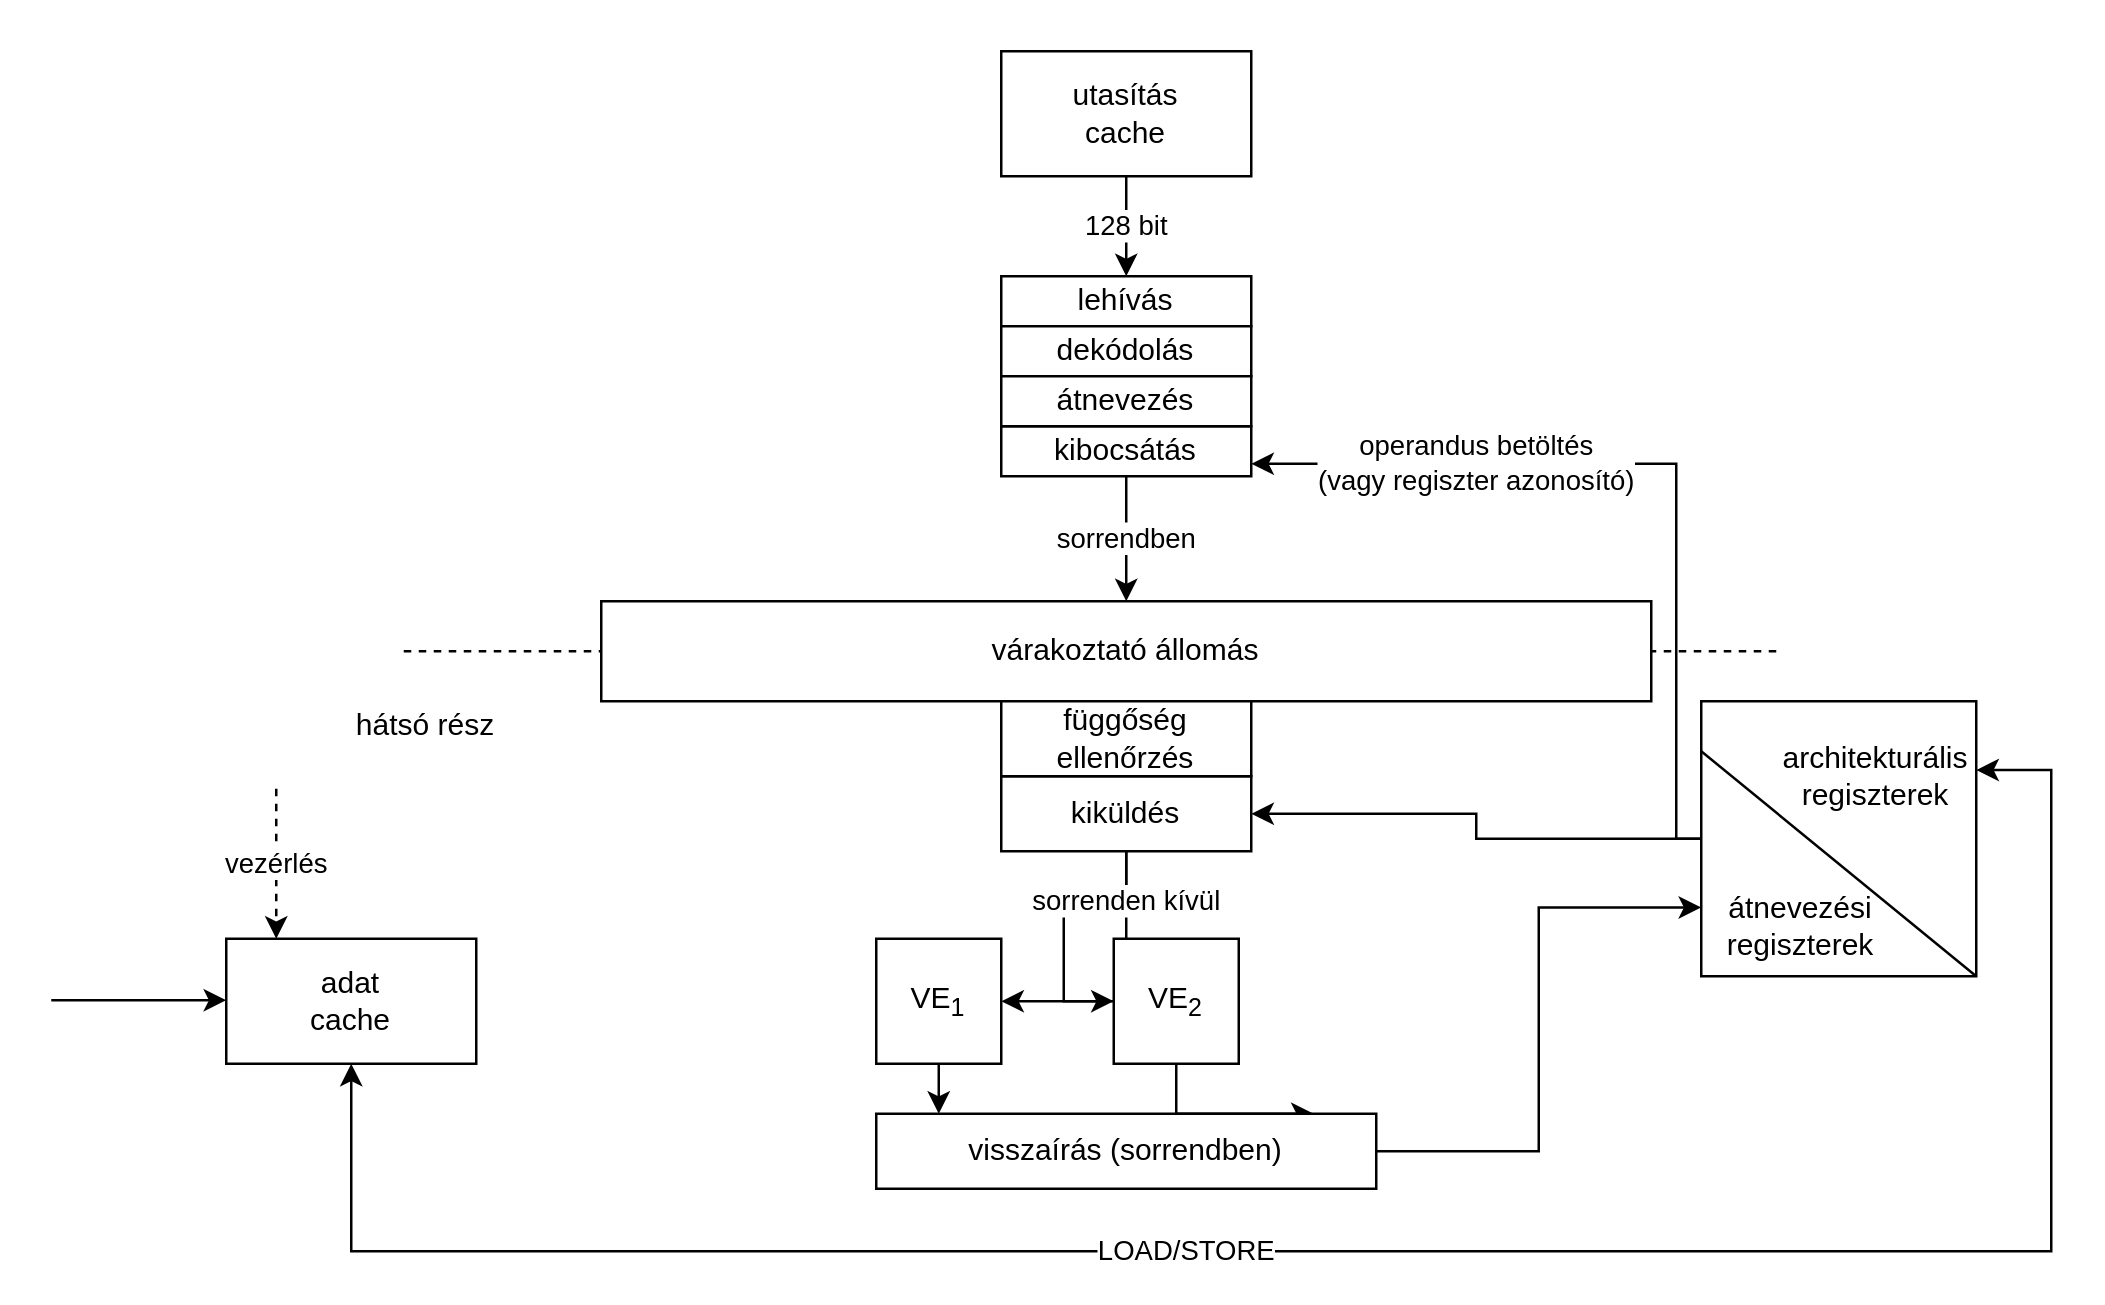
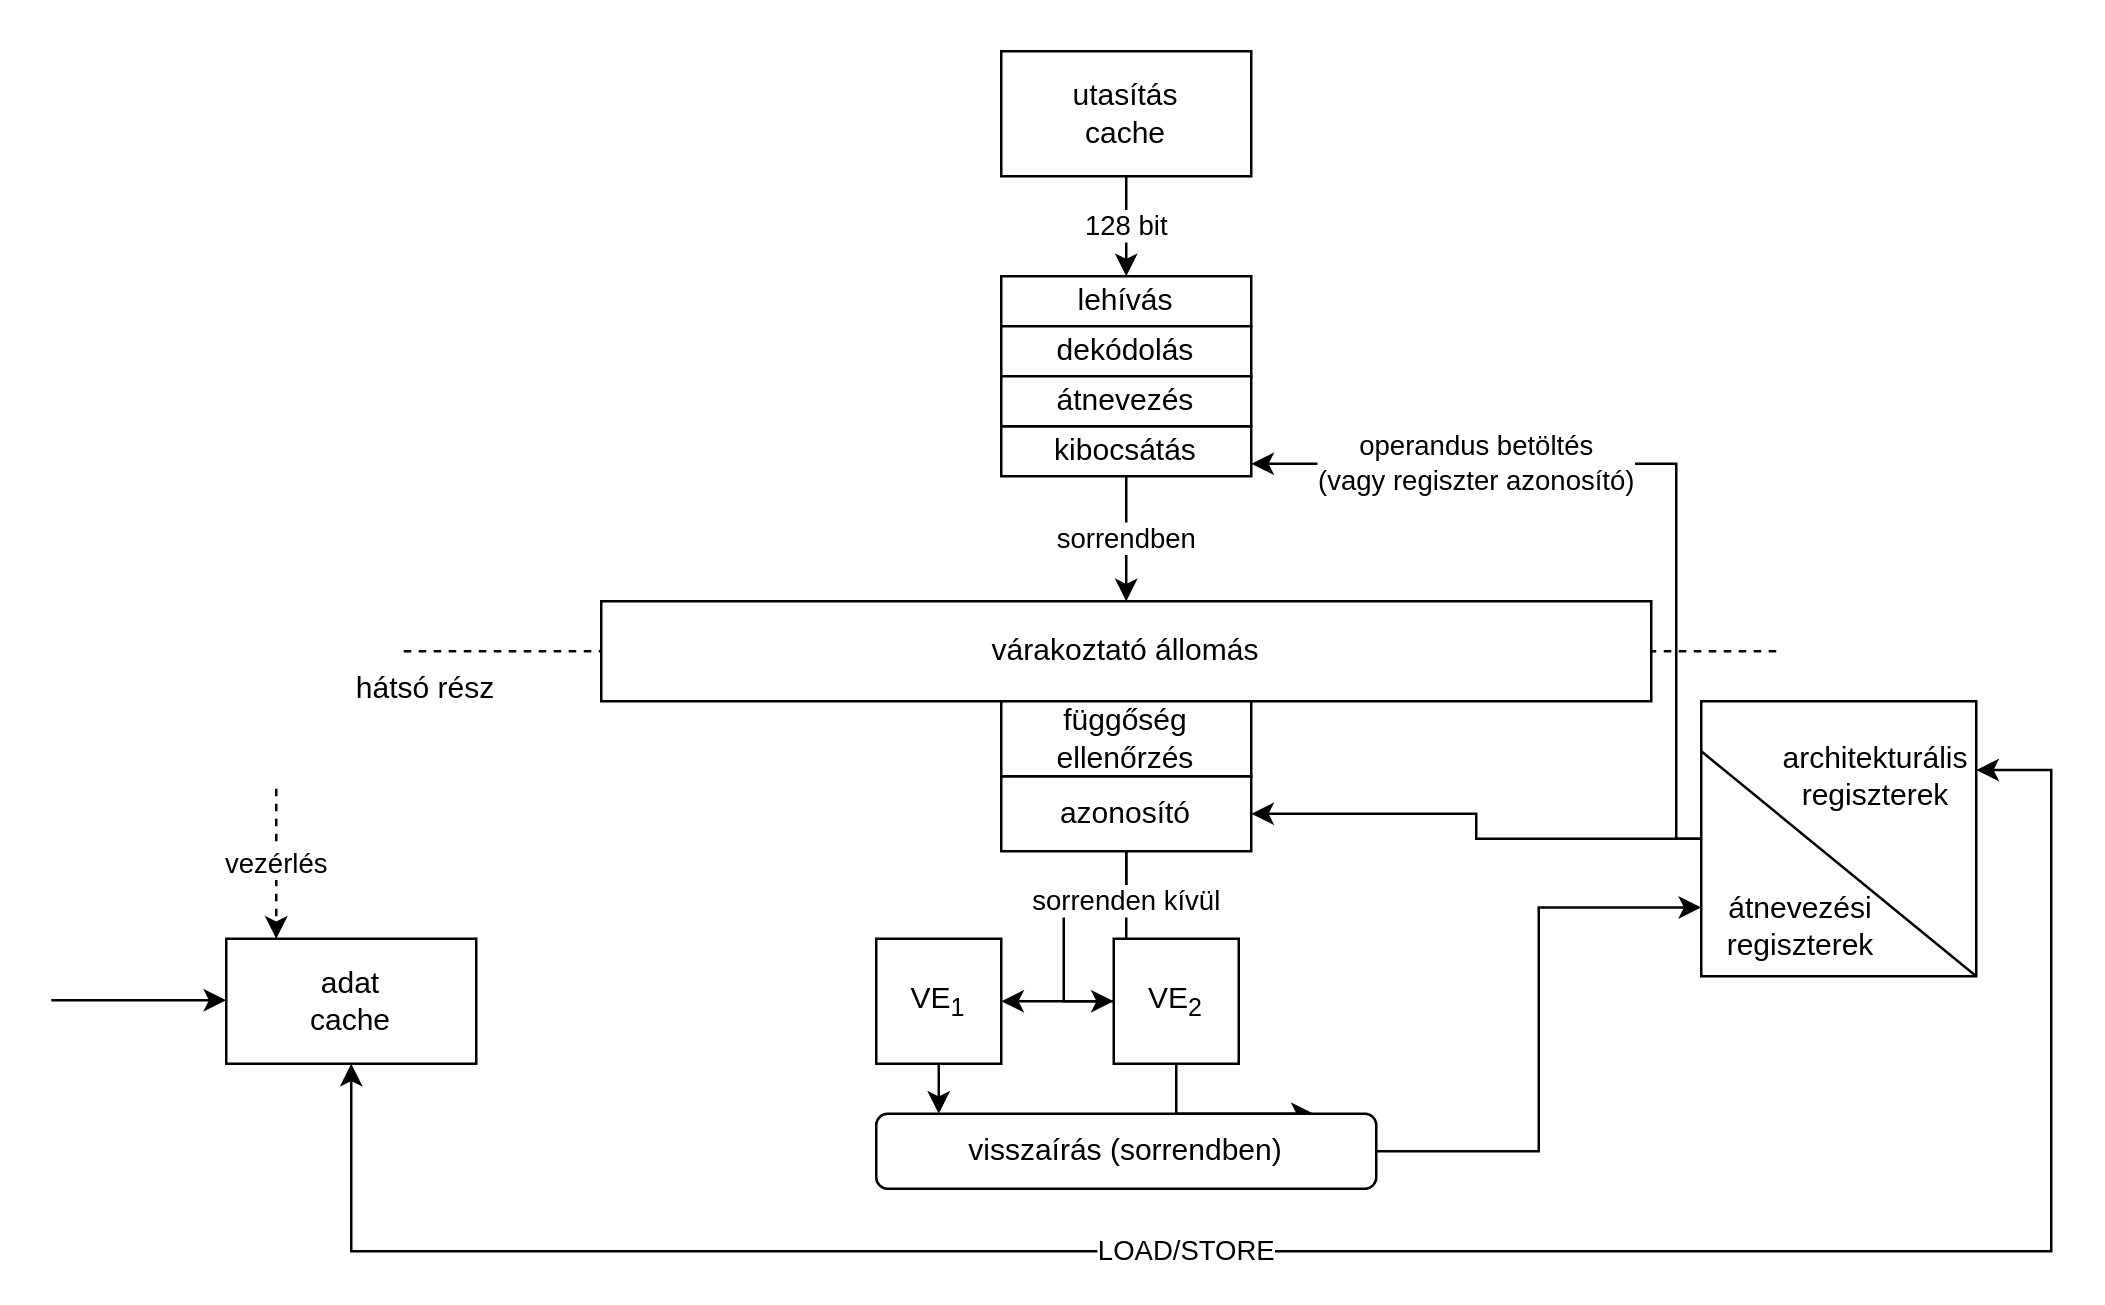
  <mxCell id="0" />
  <mxCell id="1" parent="0" />
  <mxCell id="2" value="" style="endArrow=none;dashed=1;html=1;" edge="1" parent="1"><mxGeometry width="50" height="50" relative="1" as="geometry"><mxPoint x="710" y="260" as="sourcePoint" /><mxPoint x="160" y="260" as="targetPoint" /></mxGeometry></mxCell>
  <mxCell id="3" value="128 bit" style="edgeStyle=orthogonalEdgeStyle;rounded=0;orthogonalLoop=1;jettySize=auto;html=1;entryX=0.5;entryY=0;entryDx=0;entryDy=0;" edge="1" parent="1" source="4" target="5"><mxGeometry relative="1" as="geometry"><mxPoint x="350" y="50" as="targetPoint" /></mxGeometry></mxCell>
  <mxCell id="4" value="&lt;div&gt;utasítás&lt;/div&gt;&lt;div&gt;cache&lt;br&gt;&lt;/div&gt;" style="rounded=0;whiteSpace=wrap;html=1;" vertex="1" parent="1"><mxGeometry x="400" y="20" width="100" height="50" as="geometry" /></mxCell>
  <mxCell id="5" value="lehívás" style="rounded=0;whiteSpace=wrap;html=1;" vertex="1" parent="1"><mxGeometry x="400" y="110" width="100" height="20" as="geometry" /></mxCell>
  <mxCell id="6" value="dekódolás" style="rounded=0;whiteSpace=wrap;html=1;" vertex="1" parent="1"><mxGeometry x="400" y="130" width="100" height="20" as="geometry" /></mxCell>
  <mxCell id="7" value="sorrendben" style="edgeStyle=orthogonalEdgeStyle;rounded=0;orthogonalLoop=1;jettySize=auto;html=1;entryX=0.5;entryY=0;entryDx=0;entryDy=0;" edge="1" parent="1" source="8" target="9"><mxGeometry relative="1" as="geometry" /></mxCell>
  <mxCell id="8" value="kibocsátás" style="rounded=0;whiteSpace=wrap;html=1;" vertex="1" parent="1"><mxGeometry x="400" y="170" width="100" height="20" as="geometry" /></mxCell>
  <mxCell id="9" value="várakoztató állomás" style="rounded=0;whiteSpace=wrap;html=1;" vertex="1" parent="1"><mxGeometry x="240" y="240" width="420" height="40" as="geometry" /></mxCell>
  <mxCell id="10" style="edgeStyle=orthogonalEdgeStyle;rounded=0;orthogonalLoop=1;jettySize=auto;html=1;exitX=0.5;exitY=1;exitDx=0;exitDy=0;entryX=1;entryY=0.5;entryDx=0;entryDy=0;" edge="1" parent="1" source="13" target="15"><mxGeometry relative="1" as="geometry" /></mxCell>
  <mxCell id="11" style="edgeStyle=orthogonalEdgeStyle;rounded=0;orthogonalLoop=1;jettySize=auto;html=1;exitX=0.5;exitY=1;exitDx=0;exitDy=0;entryX=0;entryY=0.5;entryDx=0;entryDy=0;" edge="1" parent="1" source="13" target="17"><mxGeometry relative="1" as="geometry" /></mxCell>
  <mxCell id="12" value="sorrenden kívül" style="edgeLabel;html=1;align=center;verticalAlign=middle;resizable=0;points=[];" vertex="1" connectable="0" parent="11"><mxGeometry x="-0.707" relative="1" as="geometry"><mxPoint x="-0.01" y="4" as="offset" /></mxGeometry></mxCell>
- <mxCell id="13" value="kiküldés" style="rounded=0;whiteSpace=wrap;html=1;" vertex="1" parent="1"><mxGeometry x="400" y="310" width="100" height="30" as="geometry" /></mxCell>
+ <mxCell id="13" value="azonosító" style="rounded=0;whiteSpace=wrap;html=1;" vertex="1" parent="1"><mxGeometry x="400" y="310" width="100" height="30" as="geometry" /></mxCell>
  <mxCell id="14" style="edgeStyle=orthogonalEdgeStyle;rounded=0;orthogonalLoop=1;jettySize=auto;html=1;exitX=0.5;exitY=1;exitDx=0;exitDy=0;entryX=0.125;entryY=0;entryDx=0;entryDy=0;entryPerimeter=0;" edge="1" parent="1" source="15" target="30"><mxGeometry relative="1" as="geometry" /></mxCell>
  <mxCell id="15" value="VE&lt;sub&gt;1&lt;/sub&gt;" style="rounded=0;whiteSpace=wrap;html=1;" vertex="1" parent="1"><mxGeometry x="350" y="375" width="50" height="50" as="geometry" /></mxCell>
  <mxCell id="16" style="edgeStyle=orthogonalEdgeStyle;rounded=0;orthogonalLoop=1;jettySize=auto;html=1;entryX=0.875;entryY=0;entryDx=0;entryDy=0;entryPerimeter=0;" edge="1" parent="1" source="17" target="30"><mxGeometry relative="1" as="geometry" /></mxCell>
  <mxCell id="17" value="VE&lt;sub&gt;2&lt;/sub&gt;" style="rounded=0;whiteSpace=wrap;html=1;" vertex="1" parent="1"><mxGeometry x="445" y="375" width="50" height="50" as="geometry" /></mxCell>
- <mxCell id="18" value="hátsó rész" style="text;html=1;strokeColor=none;fillColor=none;align=center;verticalAlign=middle;whiteSpace=wrap;rounded=0;" vertex="1" parent="1"><mxGeometry x="130" y="280" width="80" height="20" as="geometry" /></mxCell>
+ <mxCell id="18" value="hátsó rész" style="text;html=1;strokeColor=none;fillColor=none;align=center;verticalAlign=middle;whiteSpace=wrap;rounded=0;" vertex="1" parent="1"><mxGeometry x="130" y="265" width="80" height="20" as="geometry" /></mxCell>
  <mxCell id="19" value="LOAD/STORE" style="edgeStyle=orthogonalEdgeStyle;rounded=0;orthogonalLoop=1;jettySize=auto;html=1;exitX=0.5;exitY=1;exitDx=0;exitDy=0;entryX=1;entryY=0.25;entryDx=0;entryDy=0;startArrow=classic;startFill=1;" edge="1" parent="1" source="20" target="25"><mxGeometry x="-0.164" relative="1" as="geometry"><Array as="points"><mxPoint x="140" y="500" /><mxPoint x="820" y="500" /><mxPoint x="820" y="308" /></Array><mxPoint as="offset" /></mxGeometry></mxCell>
  <mxCell id="20" value="&lt;div&gt;adat&lt;/div&gt;&lt;div&gt;cache&lt;br&gt;&lt;/div&gt;" style="rounded=0;whiteSpace=wrap;html=1;" vertex="1" parent="1"><mxGeometry x="90" y="375" width="100" height="50" as="geometry" /></mxCell>
  <mxCell id="21" value="" style="endArrow=classic;html=1;" edge="1" parent="1"><mxGeometry width="50" height="50" relative="1" as="geometry"><mxPoint x="20" y="399.58" as="sourcePoint" /><mxPoint x="90" y="399.58" as="targetPoint" /></mxGeometry></mxCell>
  <mxCell id="22" value="vezérlés" style="endArrow=classic;html=1;entryX=0;entryY=0;entryDx=0;entryDy=0;dashed=1;" edge="1" parent="1"><mxGeometry width="50" height="50" relative="1" as="geometry"><mxPoint x="110" y="315" as="sourcePoint" /><mxPoint x="110" y="375" as="targetPoint" /><Array as="points" /></mxGeometry></mxCell>
  <mxCell id="23" value="&lt;div&gt;operandus betöltés&lt;/div&gt;&lt;div&gt;(vagy regiszter azonosító)&lt;/div&gt;" style="edgeStyle=orthogonalEdgeStyle;rounded=0;orthogonalLoop=1;jettySize=auto;html=1;exitX=0;exitY=0.5;exitDx=0;exitDy=0;entryX=1;entryY=0.75;entryDx=0;entryDy=0;" edge="1" parent="1" source="25" target="8"><mxGeometry x="0.455" relative="1" as="geometry"><Array as="points"><mxPoint x="670" y="335" /><mxPoint x="670" y="185" /></Array><mxPoint as="offset" /></mxGeometry></mxCell>
  <mxCell id="24" style="edgeStyle=orthogonalEdgeStyle;rounded=0;orthogonalLoop=1;jettySize=auto;html=1;exitX=0;exitY=0.5;exitDx=0;exitDy=0;entryX=1;entryY=0.5;entryDx=0;entryDy=0;" edge="1" parent="1" source="25" target="13"><mxGeometry relative="1" as="geometry" /></mxCell>
  <mxCell id="25" value="" style="rounded=0;whiteSpace=wrap;html=1;" vertex="1" parent="1"><mxGeometry x="680" y="280" width="110" height="110" as="geometry" /></mxCell>
  <mxCell id="26" value="" style="endArrow=none;html=1;exitX=1;exitY=1;exitDx=0;exitDy=0;" edge="1" parent="1" source="25"><mxGeometry width="50" height="50" relative="1" as="geometry"><mxPoint x="630" y="350" as="sourcePoint" /><mxPoint x="680" y="300" as="targetPoint" /></mxGeometry></mxCell>
  <mxCell id="27" value="&lt;div&gt;architekturális&lt;/div&gt;&lt;div&gt;regiszterek&lt;br&gt;&lt;/div&gt;" style="text;html=1;strokeColor=none;fillColor=none;align=center;verticalAlign=middle;whiteSpace=wrap;rounded=0;" vertex="1" parent="1"><mxGeometry x="730" y="300" width="40" height="20" as="geometry" /></mxCell>
  <mxCell id="28" value="&lt;div&gt;átnevezési&lt;/div&gt;&lt;div&gt;regiszterek&lt;br&gt;&lt;/div&gt;" style="text;html=1;strokeColor=none;fillColor=none;align=center;verticalAlign=middle;whiteSpace=wrap;rounded=0;" vertex="1" parent="1"><mxGeometry x="700" y="360" width="40" height="20" as="geometry" /></mxCell>
  <mxCell id="29" style="edgeStyle=orthogonalEdgeStyle;rounded=0;orthogonalLoop=1;jettySize=auto;html=1;exitX=1;exitY=0.5;exitDx=0;exitDy=0;entryX=0;entryY=0.75;entryDx=0;entryDy=0;" edge="1" parent="1" source="30" target="25"><mxGeometry relative="1" as="geometry" /></mxCell>
- <mxCell id="30" value="visszaírás (sorrendben)" style="rounded=0;whiteSpace=wrap;html=1;" vertex="1" parent="1"><mxGeometry x="350" y="445" width="200" height="30" as="geometry" /></mxCell>
+ <mxCell id="30" value="visszaírás (sorrendben)" style="whiteSpace=wrap;html=1;rounded=1;" vertex="1" parent="1"><mxGeometry x="350" y="445" width="200" height="30" as="geometry" /></mxCell>
  <mxCell id="31" value="&lt;div&gt;függőség&lt;/div&gt;&lt;div&gt;ellenőrzés&lt;br&gt;&lt;/div&gt;" style="rounded=0;whiteSpace=wrap;html=1;" vertex="1" parent="1"><mxGeometry x="400" y="280" width="100" height="30" as="geometry" /></mxCell>
  <mxCell id="32" value="átnevezés" style="rounded=0;whiteSpace=wrap;html=1;" vertex="1" parent="1"><mxGeometry x="400" y="150" width="100" height="20" as="geometry" /></mxCell>
